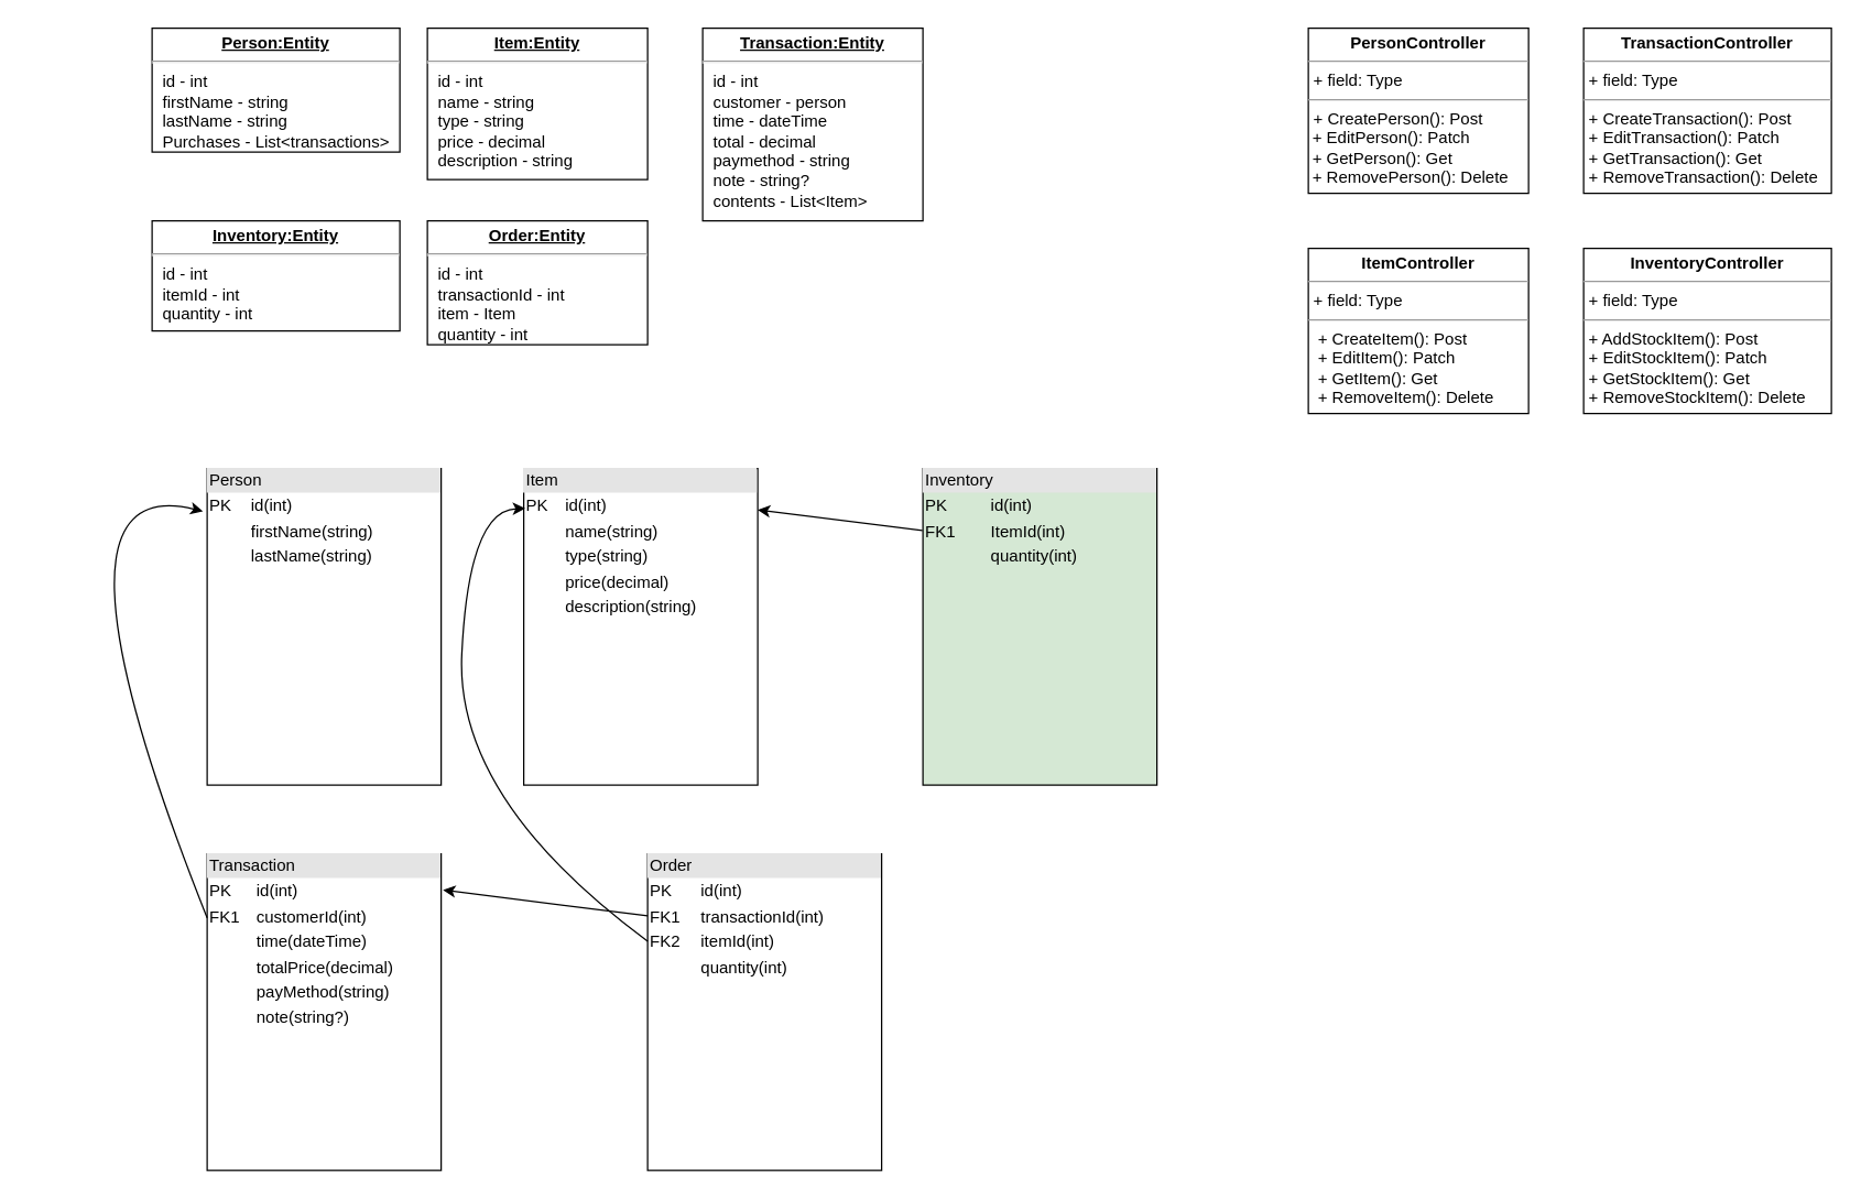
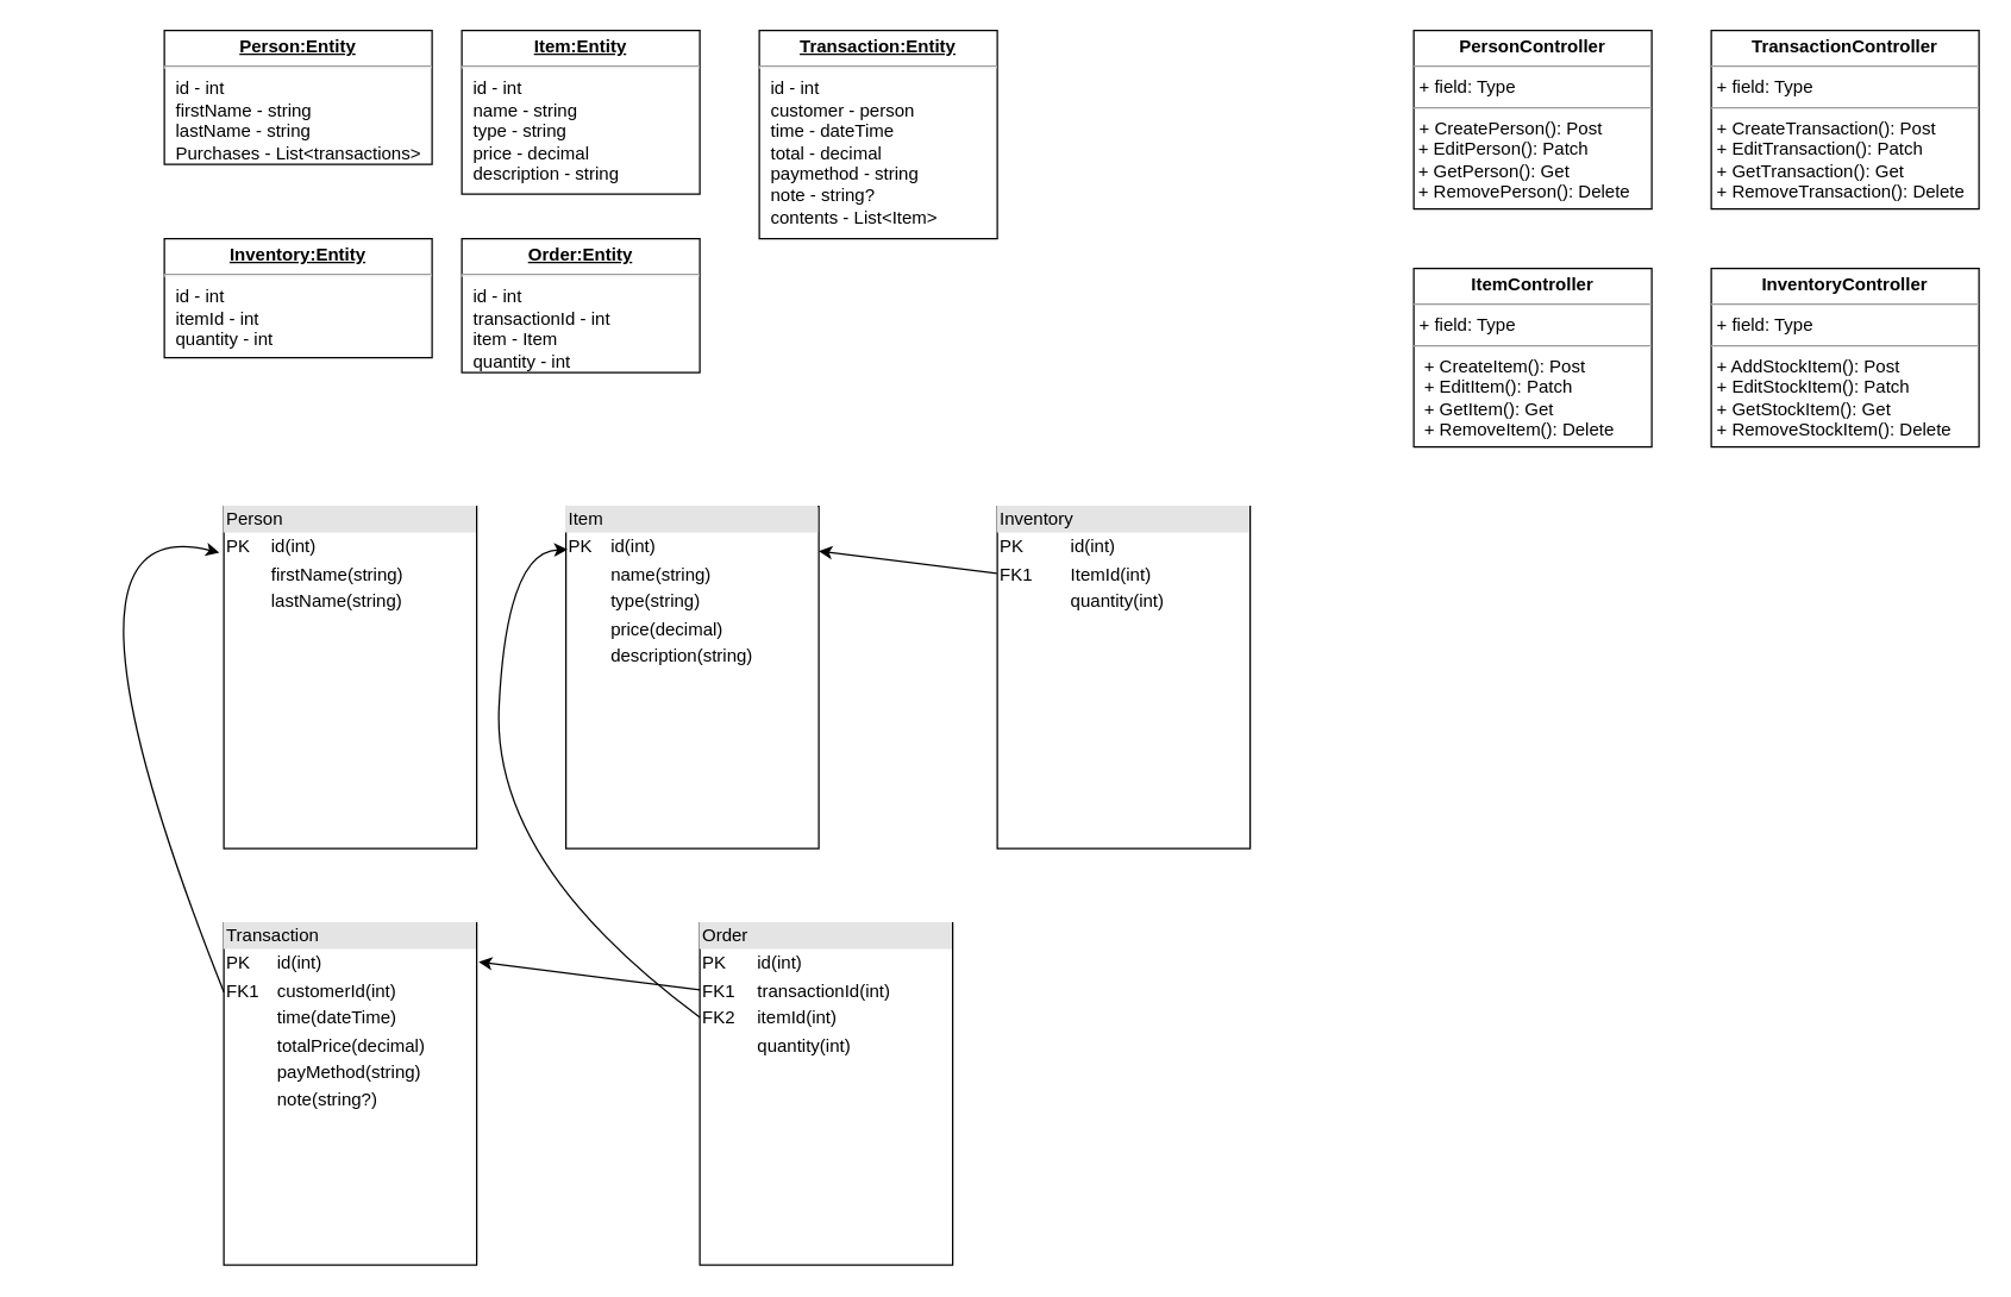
  <mxCell id="0" />
  <mxCell id="1" parent="0" />
  <mxCell id="2" value="&lt;div style=&quot;box-sizing:border-box;width:100%;background:#e4e4e4;padding:2px;&quot;&gt;Transaction&lt;/div&gt;&lt;table style=&quot;width:100%;font-size:1em;&quot; cellpadding=&quot;2&quot; cellspacing=&quot;0&quot;&gt;&lt;tbody&gt;&lt;tr&gt;&lt;td&gt;PK&lt;/td&gt;&lt;td&gt;id(int)&lt;/td&gt;&lt;/tr&gt;&lt;tr&gt;&lt;td&gt;FK1&lt;/td&gt;&lt;td&gt;customerId(int)&lt;br&gt;&lt;/td&gt;&lt;/tr&gt;&lt;tr&gt;&lt;td&gt;&lt;br&gt;&lt;/td&gt;&lt;td&gt;time(dateTime)&lt;/td&gt;&lt;/tr&gt;&lt;tr&gt;&lt;td&gt;&lt;br&gt;&lt;/td&gt;&lt;td&gt;totalPrice(decimal)&lt;/td&gt;&lt;/tr&gt;&lt;tr&gt;&lt;td&gt;&lt;/td&gt;&lt;td&gt;payMethod(string)&lt;br&gt;&lt;/td&gt;&lt;/tr&gt;&lt;tr&gt;&lt;td&gt;&lt;br&gt;&lt;/td&gt;&lt;td&gt;note(string?)&lt;/td&gt;&lt;/tr&gt;&lt;/tbody&gt;&lt;/table&gt;" style="verticalAlign=top;align=left;overflow=fill;html=1;whiteSpace=wrap;" parent="1" vertex="1"><mxGeometry x="150" y="620" width="170" height="230" as="geometry" /></mxCell>
  <mxCell id="3" value="&lt;div style=&quot;box-sizing:border-box;width:100%;background:#e4e4e4;padding:2px;&quot;&gt;Order&lt;/div&gt;&lt;table style=&quot;width:100%;font-size:1em;&quot; cellpadding=&quot;2&quot; cellspacing=&quot;0&quot;&gt;&lt;tbody&gt;&lt;tr&gt;&lt;td&gt;PK&lt;/td&gt;&lt;td&gt;id(int)&lt;/td&gt;&lt;/tr&gt;&lt;tr&gt;&lt;td&gt;FK1&lt;/td&gt;&lt;td&gt;transactionId(int)&lt;/td&gt;&lt;/tr&gt;&lt;tr&gt;&lt;td&gt;FK2&lt;/td&gt;&lt;td&gt;itemId(int)&lt;/td&gt;&lt;/tr&gt;&lt;tr&gt;&lt;td&gt;&lt;/td&gt;&lt;td&gt;quantity(int)&lt;/td&gt;&lt;/tr&gt;&lt;/tbody&gt;&lt;/table&gt;" style="verticalAlign=top;align=left;overflow=fill;html=1;whiteSpace=wrap;" parent="1" vertex="1"><mxGeometry x="470" y="620" width="170" height="230" as="geometry" /></mxCell>
  <mxCell id="4" value="&lt;div style=&quot;box-sizing:border-box;width:100%;background:#e4e4e4;padding:2px;&quot;&gt;Person&lt;/div&gt;&lt;table style=&quot;width:100%;font-size:1em;&quot; cellpadding=&quot;2&quot; cellspacing=&quot;0&quot;&gt;&lt;tbody&gt;&lt;tr&gt;&lt;td&gt;PK&lt;/td&gt;&lt;td&gt;id(int)&lt;/td&gt;&lt;/tr&gt;&lt;tr&gt;&lt;td&gt;&lt;br&gt;&lt;/td&gt;&lt;td&gt;firstName(string)&lt;/td&gt;&lt;/tr&gt;&lt;tr&gt;&lt;td&gt;&lt;/td&gt;&lt;td&gt;lastName(string)&lt;br&gt;&lt;/td&gt;&lt;/tr&gt;&lt;/tbody&gt;&lt;/table&gt;" style="verticalAlign=top;align=left;overflow=fill;html=1;whiteSpace=wrap;" parent="1" vertex="1"><mxGeometry x="150" y="340" width="170" height="230" as="geometry" /></mxCell>
  <mxCell id="5" value="&lt;div style=&quot;box-sizing:border-box;width:100%;background:#e4e4e4;padding:2px;&quot;&gt;Item&lt;/div&gt;&lt;table style=&quot;width:100%;font-size:1em;&quot; cellpadding=&quot;2&quot; cellspacing=&quot;0&quot;&gt;&lt;tbody&gt;&lt;tr&gt;&lt;td&gt;PK&lt;/td&gt;&lt;td&gt;id(int)&lt;/td&gt;&lt;/tr&gt;&lt;tr&gt;&lt;td&gt;&lt;br&gt;&lt;/td&gt;&lt;td&gt;name(string)&lt;/td&gt;&lt;/tr&gt;&lt;tr&gt;&lt;td&gt;&lt;br&gt;&lt;/td&gt;&lt;td&gt;type(string)&lt;/td&gt;&lt;/tr&gt;&lt;tr&gt;&lt;td&gt;&lt;/td&gt;&lt;td&gt;price(decimal)&lt;br&gt;&lt;/td&gt;&lt;/tr&gt;&lt;tr&gt;&lt;td&gt;&lt;br&gt;&lt;/td&gt;&lt;td&gt;description(string)&lt;br&gt;&lt;/td&gt;&lt;/tr&gt;&lt;/tbody&gt;&lt;/table&gt;" style="verticalAlign=top;align=left;overflow=fill;html=1;whiteSpace=wrap;" parent="1" vertex="1"><mxGeometry x="380" y="340" width="170" height="230" as="geometry" /></mxCell>
  <mxCell id="6" value="&lt;p style=&quot;margin:0px;margin-top:4px;text-align:center;text-decoration:underline;&quot;&gt;&lt;b&gt;Person:Entity&lt;/b&gt;&lt;/p&gt;&lt;hr&gt;&lt;p style=&quot;margin:0px;margin-left:8px;&quot;&gt;id - int&lt;br&gt;firstName - string&lt;br&gt;lastName - string&lt;/p&gt;&lt;p style=&quot;margin:0px;margin-left:8px;&quot;&gt;Purchases - List&amp;lt;transactions&amp;gt;&lt;/p&gt;" style="verticalAlign=top;align=left;overflow=fill;fontSize=12;fontFamily=Helvetica;html=1;whiteSpace=wrap;" parent="1" vertex="1"><mxGeometry x="110" y="20" width="180" height="90" as="geometry" /></mxCell>
  <mxCell id="7" value="&lt;p style=&quot;margin:0px;margin-top:4px;text-align:center;text-decoration:underline;&quot;&gt;&lt;b&gt;Order:Entity&lt;/b&gt;&lt;/p&gt;&lt;hr&gt;&lt;p style=&quot;margin:0px;margin-left:8px;&quot;&gt;id - int&lt;/p&gt;&lt;p style=&quot;margin:0px;margin-left:8px;&quot;&gt;transactionId - int&lt;/p&gt;&lt;p style=&quot;margin:0px;margin-left:8px;&quot;&gt;item - Item&lt;/p&gt;&lt;p style=&quot;margin:0px;margin-left:8px;&quot;&gt;quantity - int&lt;/p&gt;" style="verticalAlign=top;align=left;overflow=fill;fontSize=12;fontFamily=Helvetica;html=1;whiteSpace=wrap;" parent="1" vertex="1"><mxGeometry x="310" y="160" width="160" height="90" as="geometry" /></mxCell>
  <mxCell id="8" value="&lt;p style=&quot;margin:0px;margin-top:4px;text-align:center;text-decoration:underline;&quot;&gt;&lt;b&gt;Transaction:Entity&lt;/b&gt;&lt;/p&gt;&lt;hr&gt;&lt;p style=&quot;margin:0px;margin-left:8px;&quot;&gt;id - int&lt;/p&gt;&lt;p style=&quot;margin:0px;margin-left:8px;&quot;&gt;customer - person&lt;/p&gt;&lt;p style=&quot;margin:0px;margin-left:8px;&quot;&gt;time - dateTime&lt;/p&gt;&lt;p style=&quot;margin:0px;margin-left:8px;&quot;&gt;total - decimal&lt;/p&gt;&lt;p style=&quot;margin:0px;margin-left:8px;&quot;&gt;paymethod - string&lt;/p&gt;&lt;p style=&quot;margin:0px;margin-left:8px;&quot;&gt;note - string?&lt;/p&gt;&lt;p style=&quot;margin:0px;margin-left:8px;&quot;&gt;contents - List&amp;lt;Item&amp;gt;&lt;/p&gt;" style="verticalAlign=top;align=left;overflow=fill;fontSize=12;fontFamily=Helvetica;html=1;whiteSpace=wrap;" parent="1" vertex="1"><mxGeometry x="510" y="20" width="160" height="140" as="geometry" /></mxCell>
  <mxCell id="9" value="&lt;p style=&quot;margin:0px;margin-top:4px;text-align:center;text-decoration:underline;&quot;&gt;&lt;b&gt;Item:Entity&lt;/b&gt;&lt;/p&gt;&lt;hr&gt;&lt;p style=&quot;margin:0px;margin-left:8px;&quot;&gt;id - int&lt;br&gt;name - string&lt;/p&gt;&lt;p style=&quot;margin:0px;margin-left:8px;&quot;&gt;type - string&lt;/p&gt;&lt;p style=&quot;margin:0px;margin-left:8px;&quot;&gt;price - decimal&lt;br&gt;description - string&lt;/p&gt;" style="verticalAlign=top;align=left;overflow=fill;fontSize=12;fontFamily=Helvetica;html=1;whiteSpace=wrap;" parent="1" vertex="1"><mxGeometry x="310" y="20" width="160" height="110" as="geometry" /></mxCell>
  <mxCell id="10" value="" style="endArrow=classic;html=1;exitX=0;exitY=0.202;exitDx=0;exitDy=0;exitPerimeter=0;entryX=-0.018;entryY=0.135;entryDx=0;entryDy=0;entryPerimeter=0;curved=1;" parent="1" source="2" target="4" edge="1"><mxGeometry width="50" height="50" relative="1" as="geometry"><mxPoint x="650" y="340" as="sourcePoint" /><mxPoint x="74" y="200" as="targetPoint" /><Array as="points"><mxPoint x="20" y="340" /></Array></mxGeometry></mxCell>
  <mxCell id="11" value="" style="endArrow=classic;html=1;exitX=0;exitY=0.276;exitDx=0;exitDy=0;curved=1;entryX=0.006;entryY=0.126;entryDx=0;entryDy=0;entryPerimeter=0;exitPerimeter=0;" parent="1" source="3" target="5" edge="1"><mxGeometry width="50" height="50" relative="1" as="geometry"><mxPoint x="580" y="500" as="sourcePoint" /><mxPoint x="370" y="370" as="targetPoint" /><Array as="points"><mxPoint x="330" y="580" /><mxPoint x="340" y="370" /></Array></mxGeometry></mxCell>
  <mxCell id="12" value="" style="endArrow=classic;html=1;rounded=0;exitX=0;exitY=0.196;exitDx=0;exitDy=0;exitPerimeter=0;entryX=1.008;entryY=0.114;entryDx=0;entryDy=0;entryPerimeter=0;" parent="1" source="3" target="2" edge="1"><mxGeometry width="50" height="50" relative="1" as="geometry"><mxPoint x="400" y="640" as="sourcePoint" /><mxPoint x="450" y="590" as="targetPoint" /></mxGeometry></mxCell>
  <mxCell id="13" value="&lt;p style=&quot;margin:0px;margin-top:4px;text-align:center;&quot;&gt;&lt;b&gt;PersonController&lt;/b&gt;&lt;/p&gt;&lt;hr size=&quot;1&quot;&gt;&lt;p style=&quot;margin:0px;margin-left:4px;&quot;&gt;+ field: Type&lt;/p&gt;&lt;hr size=&quot;1&quot;&gt;&lt;p style=&quot;margin:0px;margin-left:4px;&quot;&gt;+ CreatePerson(): Post&lt;/p&gt;&amp;nbsp;+ EditPerson(): Patch&lt;br&gt;&amp;nbsp;+ GetPerson(): Get&lt;br&gt;&amp;nbsp;+ RemovePerson(): Delete" style="verticalAlign=top;align=left;overflow=fill;fontSize=12;fontFamily=Helvetica;html=1;whiteSpace=wrap;" parent="1" vertex="1"><mxGeometry x="950" y="20" width="160" height="120" as="geometry" /></mxCell>
  <mxCell id="14" value="&lt;p style=&quot;margin:0px;margin-top:4px;text-align:center;&quot;&gt;&lt;b&gt;ItemController&lt;/b&gt;&lt;/p&gt;&lt;hr size=&quot;1&quot;&gt;&lt;p style=&quot;margin:0px;margin-left:4px;&quot;&gt;+ field: Type&lt;/p&gt;&lt;hr size=&quot;1&quot;&gt;&lt;p style=&quot;border-color: var(--border-color); margin: 0px 0px 0px 4px;&quot;&gt;&amp;nbsp;+ CreateItem(): Post&lt;/p&gt;&lt;p style=&quot;margin:0px;margin-left:4px;&quot;&gt;&amp;nbsp;+ EditItem(): Patch&lt;br style=&quot;border-color: var(--border-color);&quot;&gt;&amp;nbsp;+ GetItem(): Get&lt;br style=&quot;border-color: var(--border-color);&quot;&gt;&amp;nbsp;+ RemoveItem(): Delete&lt;br&gt;&lt;/p&gt;" style="verticalAlign=top;align=left;overflow=fill;fontSize=12;fontFamily=Helvetica;html=1;whiteSpace=wrap;" parent="1" vertex="1"><mxGeometry x="950" y="180" width="160" height="120" as="geometry" /></mxCell>
  <mxCell id="15" value="&lt;p style=&quot;margin:0px;margin-top:4px;text-align:center;&quot;&gt;&lt;b&gt;TransactionController&lt;/b&gt;&lt;/p&gt;&lt;hr size=&quot;1&quot;&gt;&lt;p style=&quot;margin:0px;margin-left:4px;&quot;&gt;+ field: Type&lt;/p&gt;&lt;hr size=&quot;1&quot;&gt;&lt;p style=&quot;margin:0px;margin-left:4px;&quot;&gt;+ CreateTransaction(): Post&lt;/p&gt;&lt;p style=&quot;margin:0px;margin-left:4px;&quot;&gt;+ EditTransaction(): Patch&lt;/p&gt;&lt;p style=&quot;margin:0px;margin-left:4px;&quot;&gt;+ GetTransaction(): Get&lt;/p&gt;&lt;p style=&quot;margin:0px;margin-left:4px;&quot;&gt;+ RemoveTransaction(): Delete&lt;/p&gt;" style="verticalAlign=top;align=left;overflow=fill;fontSize=12;fontFamily=Helvetica;html=1;whiteSpace=wrap;" parent="1" vertex="1"><mxGeometry x="1150" y="20" width="180" height="120" as="geometry" /></mxCell>
- <mxCell id="16" value="&lt;div style=&quot;box-sizing:border-box;width:100%;background:#e4e4e4;padding:2px;&quot;&gt;Inventory&lt;/div&gt;&lt;table style=&quot;width:100%;font-size:1em;&quot; cellpadding=&quot;2&quot; cellspacing=&quot;0&quot;&gt;&lt;tbody&gt;&lt;tr&gt;&lt;td&gt;PK&lt;/td&gt;&lt;td&gt;id(int)&lt;/td&gt;&lt;/tr&gt;&lt;tr&gt;&lt;td&gt;FK1&lt;/td&gt;&lt;td&gt;ItemId(int)&lt;/td&gt;&lt;/tr&gt;&lt;tr&gt;&lt;td&gt;&lt;br&gt;&lt;/td&gt;&lt;td&gt;quantity(int)&lt;br&gt;&lt;/td&gt;&lt;/tr&gt;&lt;/tbody&gt;&lt;/table&gt;" style="verticalAlign=top;align=left;overflow=fill;html=1;whiteSpace=wrap;fillColor=#d5e8d4;" parent="1" vertex="1"><mxGeometry x="670" y="340" width="170" height="230" as="geometry" /></mxCell>
+ <mxCell id="16" value="&lt;div style=&quot;box-sizing:border-box;width:100%;background:#e4e4e4;padding:2px;&quot;&gt;Inventory&lt;/div&gt;&lt;table style=&quot;width:100%;font-size:1em;&quot; cellpadding=&quot;2&quot; cellspacing=&quot;0&quot;&gt;&lt;tbody&gt;&lt;tr&gt;&lt;td&gt;PK&lt;/td&gt;&lt;td&gt;id(int)&lt;/td&gt;&lt;/tr&gt;&lt;tr&gt;&lt;td&gt;FK1&lt;/td&gt;&lt;td&gt;ItemId(int)&lt;/td&gt;&lt;/tr&gt;&lt;tr&gt;&lt;td&gt;&lt;br&gt;&lt;/td&gt;&lt;td&gt;quantity(int)&lt;br&gt;&lt;/td&gt;&lt;/tr&gt;&lt;/tbody&gt;&lt;/table&gt;" style="verticalAlign=top;align=left;overflow=fill;html=1;whiteSpace=wrap;" parent="1" vertex="1"><mxGeometry x="670" y="340" width="170" height="230" as="geometry" /></mxCell>
  <mxCell id="17" value="" style="endArrow=classic;html=1;rounded=0;exitX=-0.002;exitY=0.196;exitDx=0;exitDy=0;exitPerimeter=0;" parent="1" source="16" edge="1"><mxGeometry width="50" height="50" relative="1" as="geometry"><mxPoint x="660" y="490" as="sourcePoint" /><mxPoint x="550" y="370" as="targetPoint" /></mxGeometry></mxCell>
  <mxCell id="18" value="&lt;p style=&quot;margin:0px;margin-top:4px;text-align:center;text-decoration:underline;&quot;&gt;&lt;b&gt;Inventory:Entity&lt;/b&gt;&lt;/p&gt;&lt;hr&gt;&lt;p style=&quot;margin:0px;margin-left:8px;&quot;&gt;id - int&lt;br&gt;itemId - int&lt;/p&gt;&lt;p style=&quot;margin:0px;margin-left:8px;&quot;&gt;quantity - int&lt;/p&gt;" style="verticalAlign=top;align=left;overflow=fill;fontSize=12;fontFamily=Helvetica;html=1;whiteSpace=wrap;" parent="1" vertex="1"><mxGeometry x="110" y="160" width="180" height="80" as="geometry" /></mxCell>
  <mxCell id="19" value="&lt;p style=&quot;margin:0px;margin-top:4px;text-align:center;&quot;&gt;&lt;b&gt;InventoryController&lt;/b&gt;&lt;/p&gt;&lt;hr size=&quot;1&quot;&gt;&lt;p style=&quot;margin:0px;margin-left:4px;&quot;&gt;+ field: Type&lt;/p&gt;&lt;hr size=&quot;1&quot;&gt;&lt;p style=&quot;margin:0px;margin-left:4px;&quot;&gt;+ AddStockItem(): Post&lt;/p&gt;&lt;p style=&quot;margin:0px;margin-left:4px;&quot;&gt;+ EditStockItem(): Patch&lt;/p&gt;&lt;p style=&quot;margin:0px;margin-left:4px;&quot;&gt;+ GetStockItem(): Get&lt;/p&gt;&lt;p style=&quot;margin:0px;margin-left:4px;&quot;&gt;+ RemoveStockItem(): Delete&lt;/p&gt;" style="verticalAlign=top;align=left;overflow=fill;fontSize=12;fontFamily=Helvetica;html=1;whiteSpace=wrap;" parent="1" vertex="1"><mxGeometry x="1150" y="180" width="180" height="120" as="geometry" /></mxCell>
